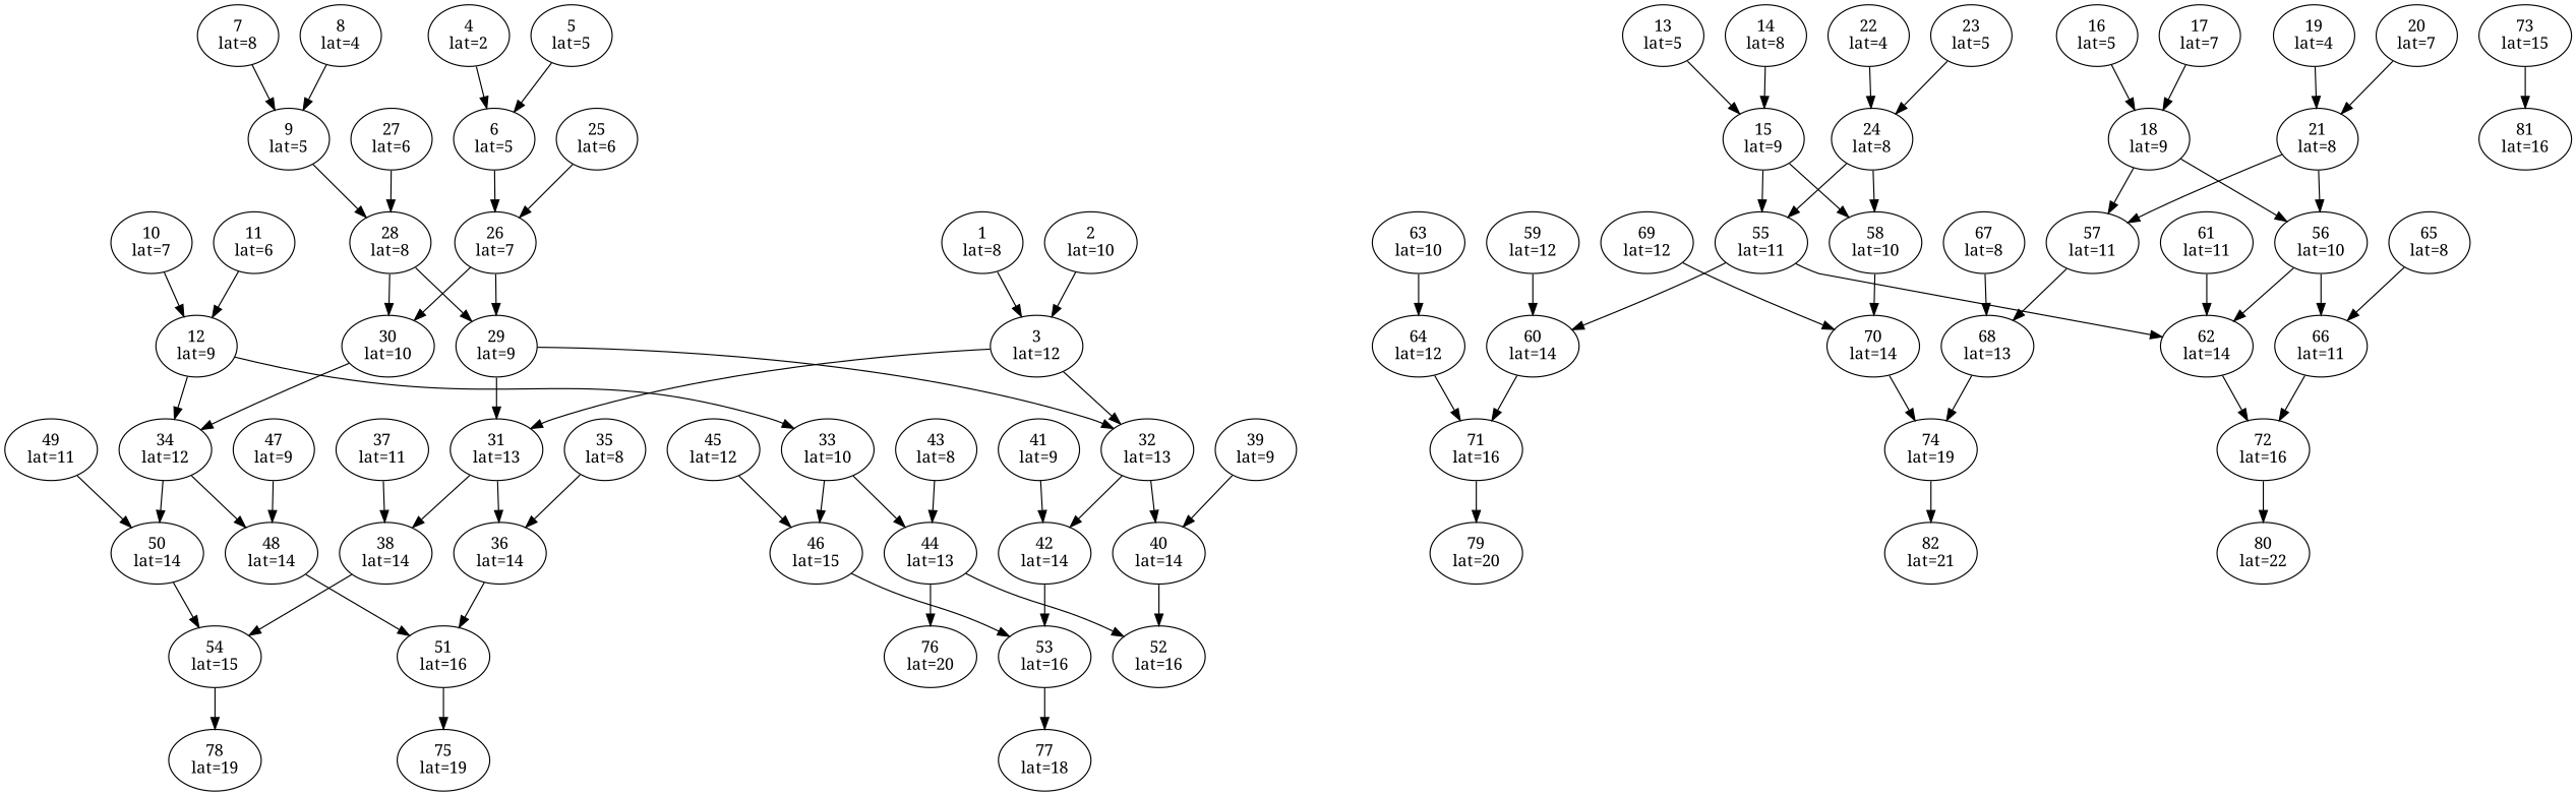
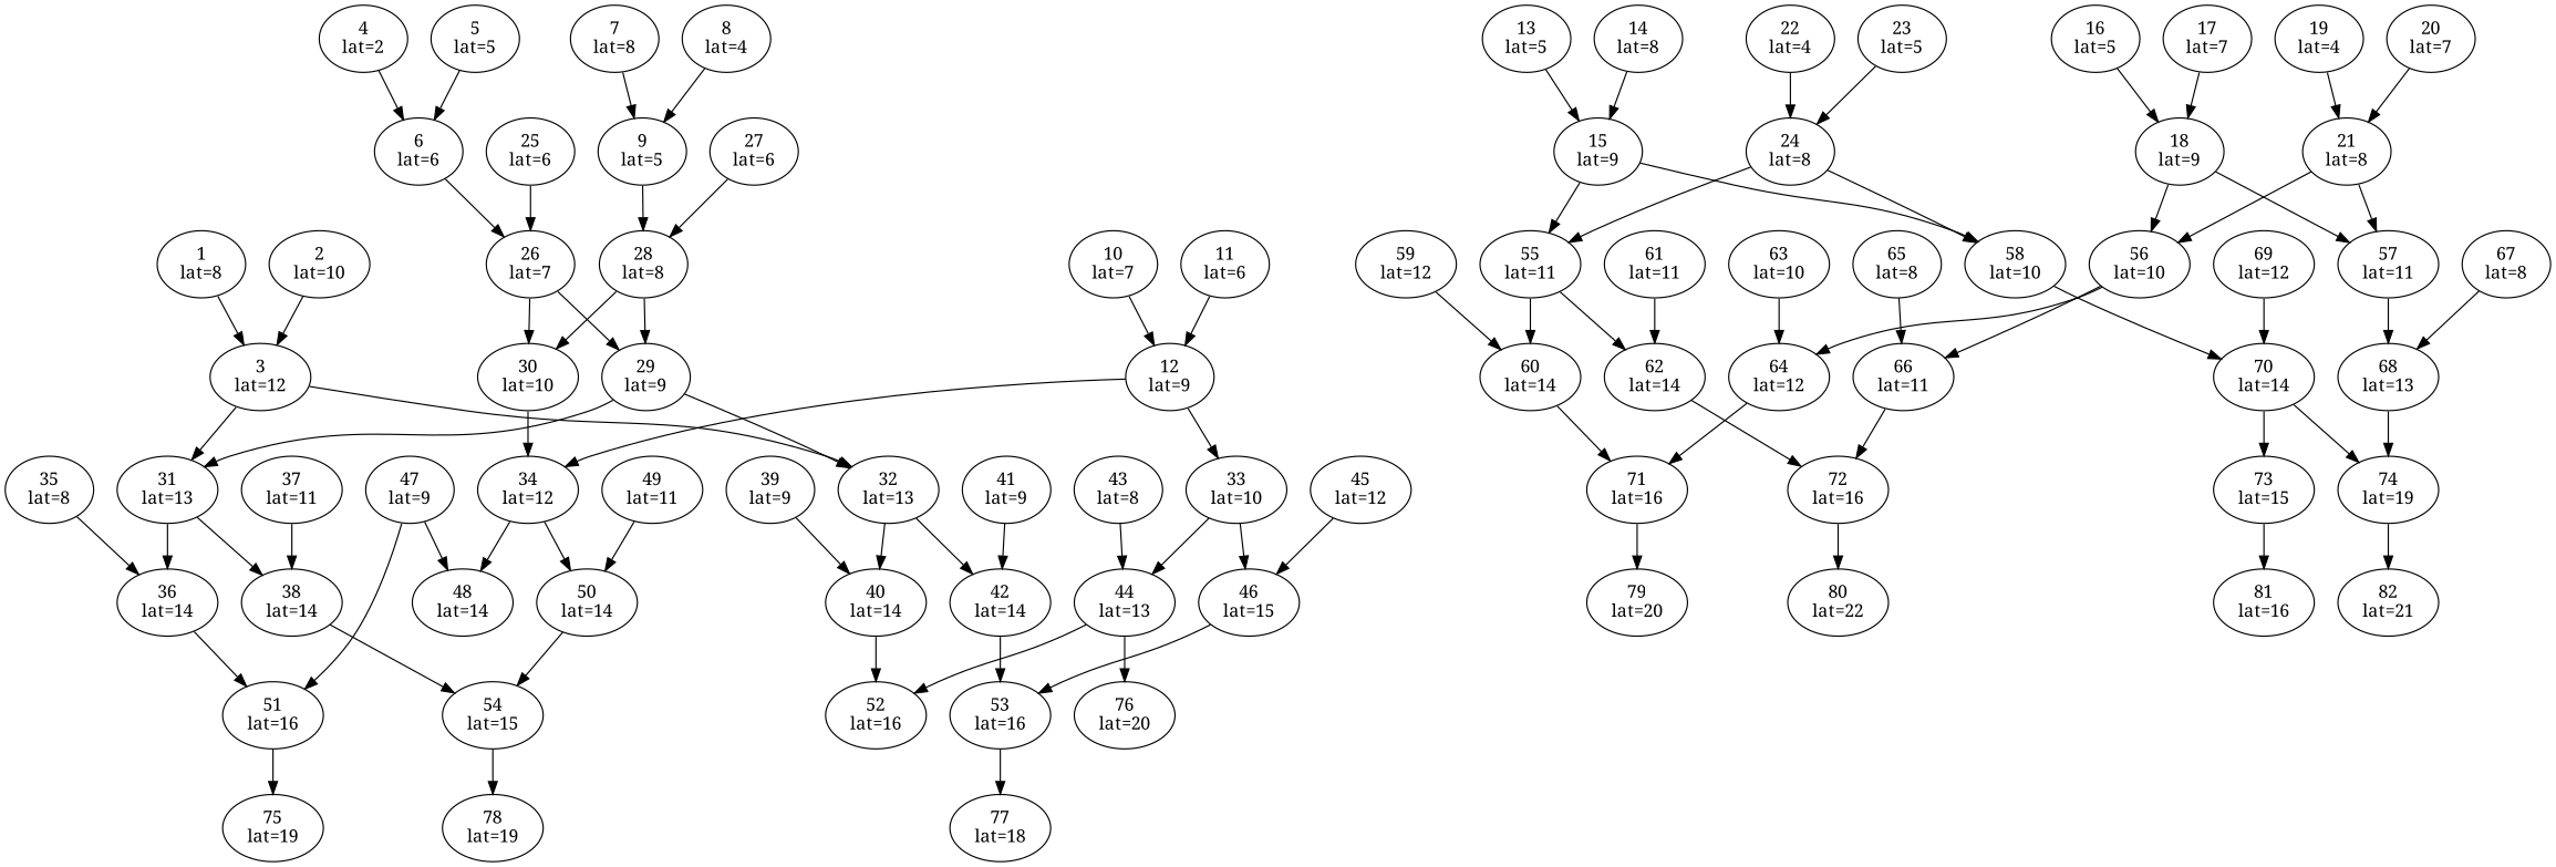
  digraph {
    fontname="Noto Serif"
    node [fontname="Noto Serif"]
    edge [fontname="Noto Serif"]
    1 [label="\N\nlat=8"]
    3 [label="\N\nlat=12"]
    31 [label="\N\nlat=13"]
    32 [label="\N\nlat=13"]
    2 [label="\N\nlat=10"]
    36 [label="\N\nlat=14"]
    38 [label="\N\nlat=14"]
    40 [label="\N\nlat=14"]
    42 [label="\N\nlat=14"]
    4 [label="\N\nlat=2"]
-   6 [label="\N\nlat=5"]
+   6 [label="\N\nlat=6"]
    26 [label="\N\nlat=7"]
    5 [label="\N\nlat=5"]
    29 [label="\N\nlat=9"]
    30 [label="\N\nlat=10"]
    7 [label="\N\nlat=8"]
    9 [label="\N\nlat=5"]
    28 [label="\N\nlat=8"]
    8 [label="\N\nlat=4"]
    10 [label="\N\nlat=7"]
    12 [label="\N\nlat=9"]
    33 [label="\N\nlat=10"]
    34 [label="\N\nlat=12"]
    11 [label="\N\nlat=6"]
    44 [label="\N\nlat=13"]
    46 [label="\N\nlat=15"]
    48 [label="\N\nlat=14"]
    50 [label="\N\nlat=14"]
    13 [label="\N\nlat=5"]
    15 [label="\N\nlat=9"]
    55 [label="\N\nlat=11"]
    58 [label="\N\nlat=10"]
    14 [label="\N\nlat=8"]
    60 [label="\N\nlat=14"]
    62 [label="\N\nlat=14"]
    70 [label="\N\nlat=14"]
    16 [label="\N\nlat=5"]
    18 [label="\N\nlat=9"]
    56 [label="\N\nlat=10"]
    57 [label="\N\nlat=11"]
    17 [label="\N\nlat=7"]
    64 [label="\N\nlat=12"]
    66 [label="\N\nlat=11"]
    68 [label="\N\nlat=13"]
    19 [label="\N\nlat=4"]
    21 [label="\N\nlat=8"]
    20 [label="\N\nlat=7"]
    22 [label="\N\nlat=4"]
    24 [label="\N\nlat=8"]
    23 [label="\N\nlat=5"]
    25 [label="\N\nlat=6"]
    27 [label="\N\nlat=6"]
    51 [label="\N\nlat=16"]
    54 [label="\N\nlat=15"]
    52 [label="\N\nlat=16"]
    53 [label="\N\nlat=16"]
    76 [label="\N\nlat=20"]
    35 [label="\N\nlat=8"]
    75 [label="\N\nlat=19"]
    37 [label="\N\nlat=11"]
    78 [label="\N\nlat=19"]
    39 [label="\N\nlat=9"]
    41 [label="\N\nlat=9"]
    77 [label="\N\nlat=18"]
    43 [label="\N\nlat=8"]
    45 [label="\N\nlat=12"]
    47 [label="\N\nlat=9"]
    49 [label="\N\nlat=11"]
    71 [label="\N\nlat=16"]
    72 [label="\N\nlat=16"]
    74 [label="\N\nlat=19"]
    73 [label="\N\nlat=15"]
    59 [label="\N\nlat=12"]
    79 [label="\N\nlat=20"]
    61 [label="\N\nlat=11"]
    80 [label="\N\nlat=22"]
    63 [label="\N\nlat=10"]
    65 [label="\N\nlat=8"]
    67 [label="\N\nlat=8"]
    81 [label="\N\nlat=16"]
    82 [label="\N\nlat=21"]
    69 [label="\N\nlat=12"]
    1 -> 3
    3 -> 31
    3 -> 32
    31 -> 36
    31 -> 38
    32 -> 40
    32 -> 42
    2 -> 3
    36 -> 51
    38 -> 54
    40 -> 52
    42 -> 53
    4 -> 6
    6 -> 26
    26 -> 29
    26 -> 30
    5 -> 6
    29 -> 31
    29 -> 32
    30 -> 34
    7 -> 9
    9 -> 28
    28 -> 29
    28 -> 30
    8 -> 9
    10 -> 12
    12 -> 33
    12 -> 34
    33 -> 44
    33 -> 46
    34 -> 48
    34 -> 50
    11 -> 12
    44 -> 52
    44 -> 76
    46 -> 53
-   48 -> 51
+   47 -> 51
    50 -> 54
    13 -> 15
    15 -> 55
    15 -> 58
    55 -> 60
    55 -> 62
    58 -> 70
    14 -> 15
    60 -> 71
    62 -> 72
    70 -> 74
+   70 -> 73
    16 -> 18
    18 -> 56
    18 -> 57
-   56 -> 62
+   56 -> 64
    56 -> 66
    57 -> 68
    17 -> 18
    64 -> 71
    66 -> 72
    68 -> 74
    19 -> 21
    21 -> 56
    21 -> 57
    20 -> 21
    22 -> 24
    24 -> 55
    24 -> 58
    23 -> 24
    25 -> 26
    27 -> 28
    51 -> 75
    54 -> 78
    53 -> 77
    35 -> 36
    37 -> 38
    39 -> 40
    41 -> 42
    43 -> 44
    45 -> 46
    47 -> 48
    49 -> 50
    71 -> 79
    72 -> 80
    74 -> 82
    73 -> 81
    59 -> 60
    61 -> 62
    63 -> 64
    65 -> 66
    67 -> 68
    69 -> 70
  }
